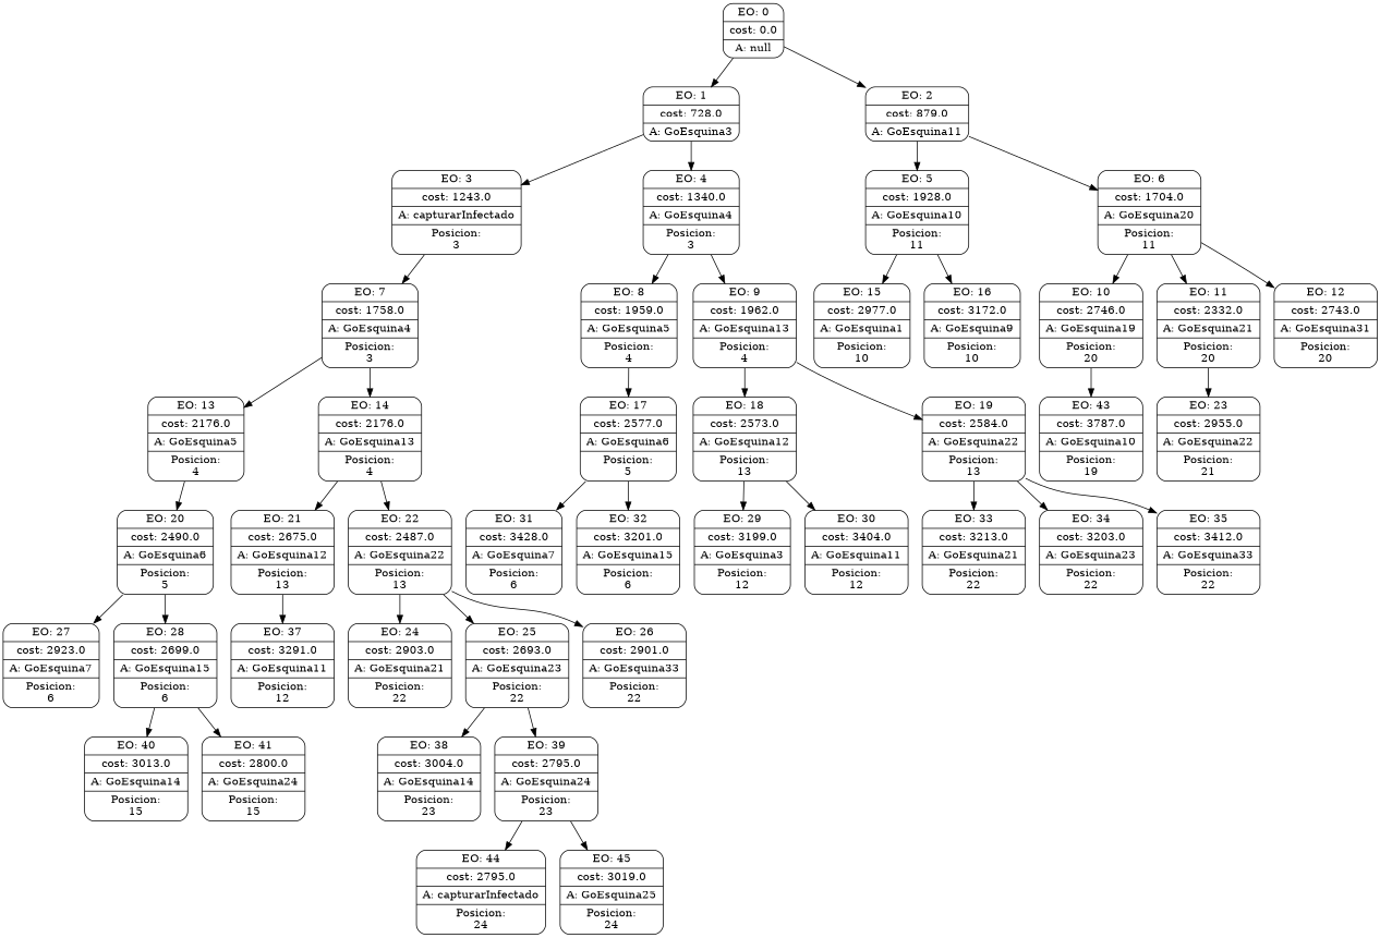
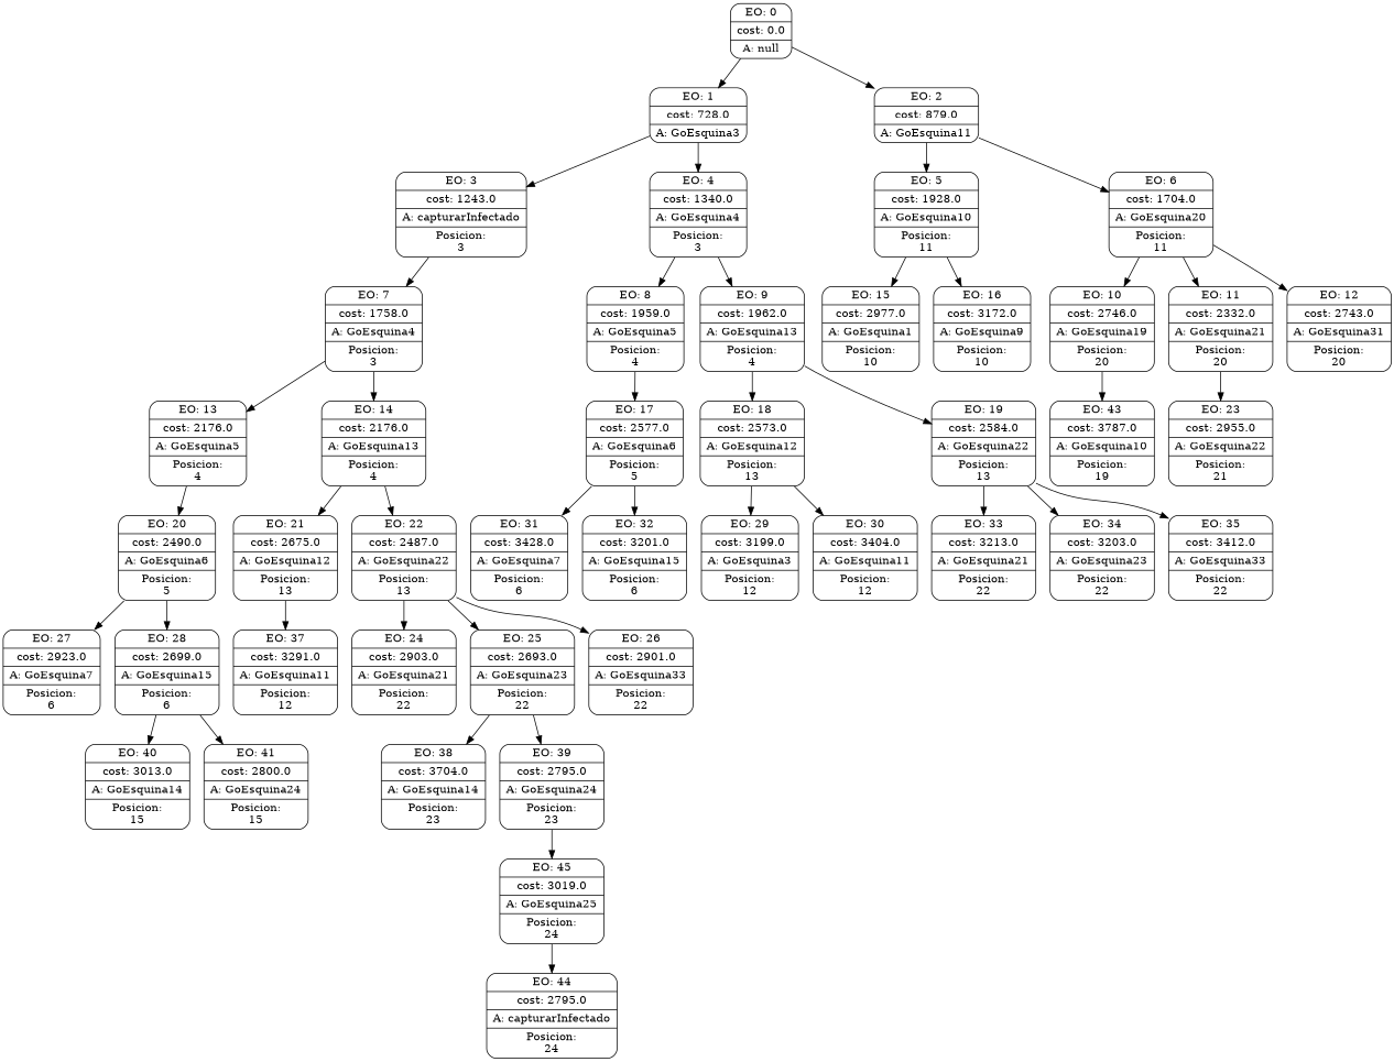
  digraph {
    node [shape=Mrecord]
    n1 [label="{EO: 0|cost: 0.0|A: null}"]
    n2 [label="{EO: 1|cost: 728.0|A: GoEsquina3}"]
    n3 [label="{EO: 2|cost: 879.0|A: GoEsquina11}"]
    n4 [label="{EO: 3|cost: 1243.0|A: capturarInfectado|Posicion:\n3}"]
    n5 [label="{EO: 4|cost: 1340.0|A: GoEsquina4|Posicion:\n3}"]
    n6 [label="{EO: 5|cost: 1928.0|A: GoEsquina10|Posicion:\n11}"]
    n7 [label="{EO: 6|cost: 1704.0|A: GoEsquina20|Posicion:\n11}"]
    n8 [label="{EO: 7|cost: 1758.0|A: GoEsquina4|Posicion:\n3}"]
    n9 [label="{EO: 8|cost: 1959.0|A: GoEsquina5|Posicion:\n4}"]
    n10 [label="{EO: 9|cost: 1962.0|A: GoEsquina13|Posicion:\n4}"]
    n11 [label="{EO: 13|cost: 2176.0|A: GoEsquina5|Posicion:\n4}"]
    n12 [label="{EO: 14|cost: 2176.0|A: GoEsquina13|Posicion:\n4}"]
    n13 [label="{EO: 20|cost: 2490.0|A: GoEsquina6|Posicion:\n5}"]
    n14 [label="{EO: 21|cost: 2675.0|A: GoEsquina12|Posicion:\n13}"]
    n15 [label="{EO: 22|cost: 2487.0|A: GoEsquina22|Posicion:\n13}"]
    n16 [label="{EO: 27|cost: 2923.0|A: GoEsquina7|Posicion:\n6}"]
    n17 [label="{EO: 28|cost: 2699.0|A: GoEsquina15|Posicion:\n6}"]
    n18 [label="{EO: 40|cost: 3013.0|A: GoEsquina14|Posicion:\n15}"]
    n19 [label="{EO: 41|cost: 2800.0|A: GoEsquina24|Posicion:\n15}"]
    n20 [label="{EO: 37|cost: 3291.0|A: GoEsquina11|Posicion:\n12}"]
    n21 [label="{EO: 24|cost: 2903.0|A: GoEsquina21|Posicion:\n22}"]
    n22 [label="{EO: 25|cost: 2693.0|A: GoEsquina23|Posicion:\n22}"]
    n23 [label="{EO: 26|cost: 2901.0|A: GoEsquina33|Posicion:\n22}"]
-   n24 [label="{EO: 38|cost: 3004.0|A: GoEsquina14|Posicion:\n23}"]
+   n24 [label="{EO: 38|cost: 3704.0|A: GoEsquina14|Posicion:\n23}"]
    n25 [label="{EO: 39|cost: 2795.0|A: GoEsquina24|Posicion:\n23}"]
    n26 [label="{EO: 44|cost: 2795.0|A: capturarInfectado|Posicion:\n24}"]
    n27 [label="{EO: 45|cost: 3019.0|A: GoEsquina25|Posicion:\n24}"]
    n28 [label="{EO: 17|cost: 2577.0|A: GoEsquina6|Posicion:\n5}"]
    n29 [label="{EO: 18|cost: 2573.0|A: GoEsquina12|Posicion:\n13}"]
    n30 [label="{EO: 19|cost: 2584.0|A: GoEsquina22|Posicion:\n13}"]
    n31 [label="{EO: 31|cost: 3428.0|A: GoEsquina7|Posicion:\n6}"]
    n32 [label="{EO: 32|cost: 3201.0|A: GoEsquina15|Posicion:\n6}"]
    n33 [label="{EO: 29|cost: 3199.0|A: GoEsquina3|Posicion:\n12}"]
    n34 [label="{EO: 30|cost: 3404.0|A: GoEsquina11|Posicion:\n12}"]
    n35 [label="{EO: 33|cost: 3213.0|A: GoEsquina21|Posicion:\n22}"]
    n36 [label="{EO: 34|cost: 3203.0|A: GoEsquina23|Posicion:\n22}"]
    n37 [label="{EO: 35|cost: 3412.0|A: GoEsquina33|Posicion:\n22}"]
    n38 [label="{EO: 15|cost: 2977.0|A: GoEsquina1|Posicion:\n10}"]
    n39 [label="{EO: 16|cost: 3172.0|A: GoEsquina9|Posicion:\n10}"]
    n40 [label="{EO: 10|cost: 2746.0|A: GoEsquina19|Posicion:\n20}"]
    n41 [label="{EO: 11|cost: 2332.0|A: GoEsquina21|Posicion:\n20}"]
    n42 [label="{EO: 12|cost: 2743.0|A: GoEsquina31|Posicion:\n20}"]
    n43 [label="{EO: 43|cost: 3787.0|A: GoEsquina10|Posicion:\n19}"]
    n44 [label="{EO: 23|cost: 2955.0|A: GoEsquina22|Posicion:\n21}"]
    n1 -> n2
    n1 -> n3
    n2 -> n4
    n2 -> n5
    n3 -> n6
    n3 -> n7
    n4 -> n8
    n5 -> n9
    n5 -> n10
    n6 -> n38
    n6 -> n39
    n7 -> n40
    n7 -> n41
    n7 -> n42
    n8 -> n11
    n8 -> n12
    n9 -> n28
    n10 -> n29
    n10 -> n30
    n11 -> n13
    n12 -> n14
    n12 -> n15
    n13 -> n16
    n13 -> n17
    n14 -> n20
    n15 -> n21
    n15 -> n22
    n15 -> n23
    n17 -> n18
    n17 -> n19
    n22 -> n24
    n22 -> n25
-   n25 -> n26
+   n27 -> n26
    n25 -> n27
    n28 -> n31
    n28 -> n32
    n29 -> n33
    n29 -> n34
    n30 -> n35
    n30 -> n36
    n30 -> n37
    n40 -> n43
    n41 -> n44
  }
